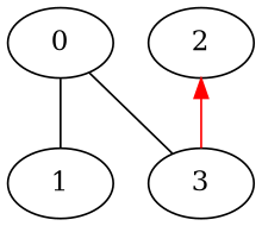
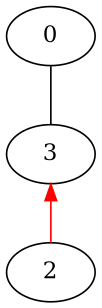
  digraph {
    edge [dir=none]
    0
-   1
    3
    2
-   0 -> 1
    0 -> 3
-   2 -> 3 [color=red dir=back]
+   3 -> 2 [color=red dir=back]
  }
